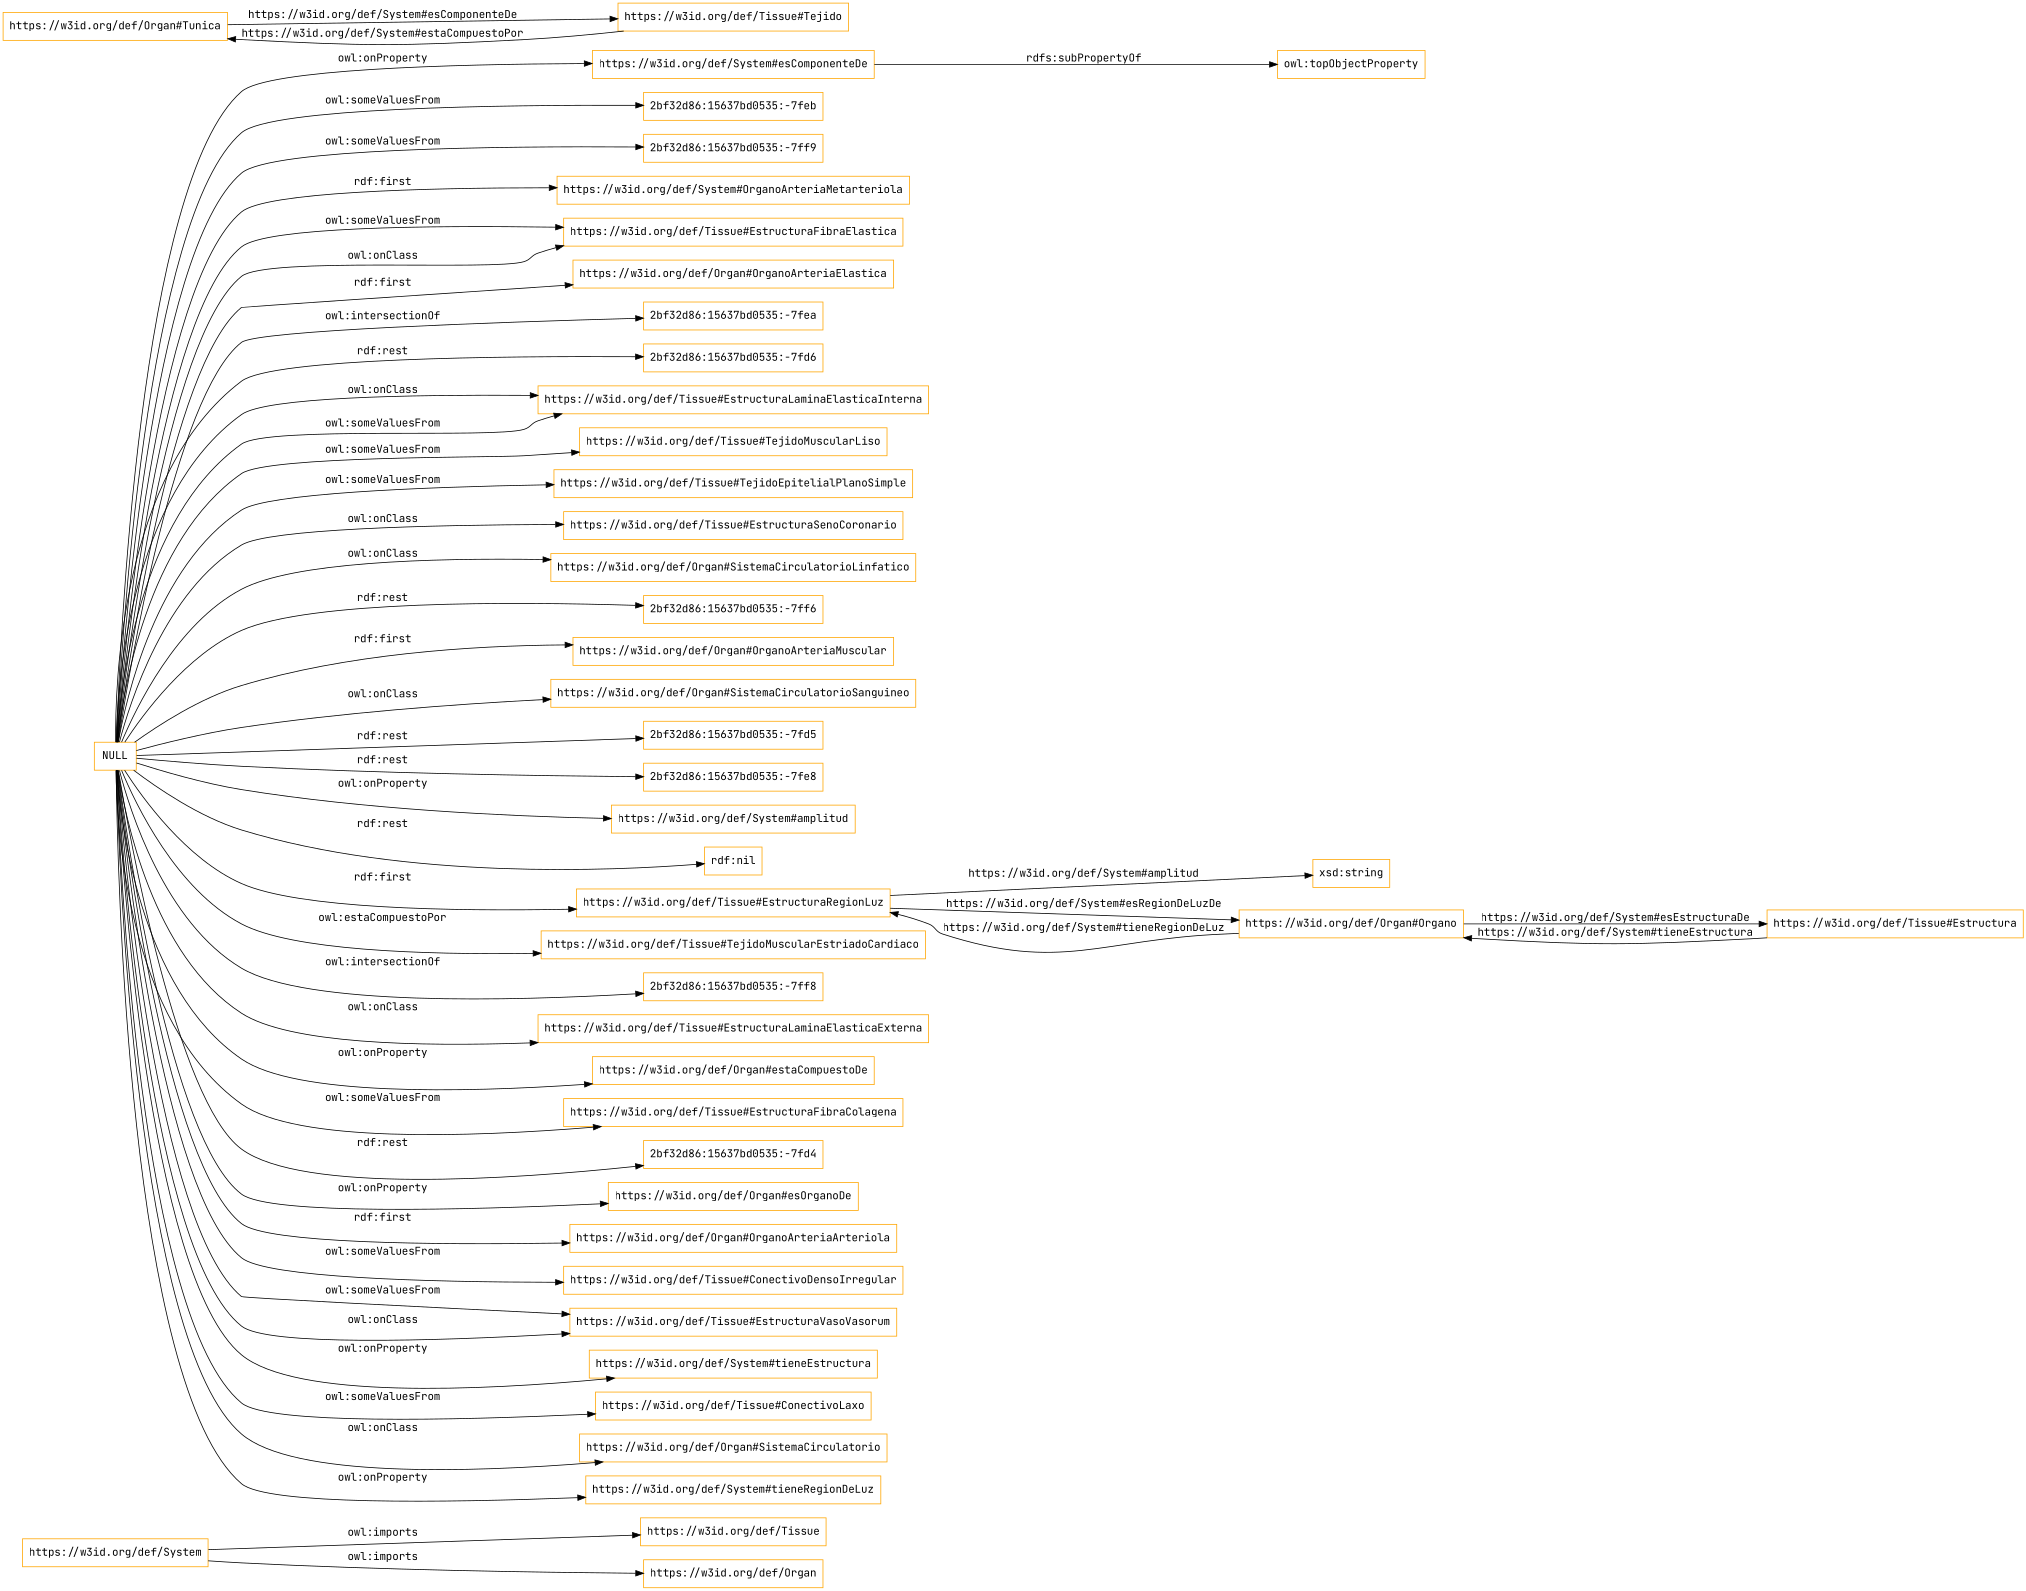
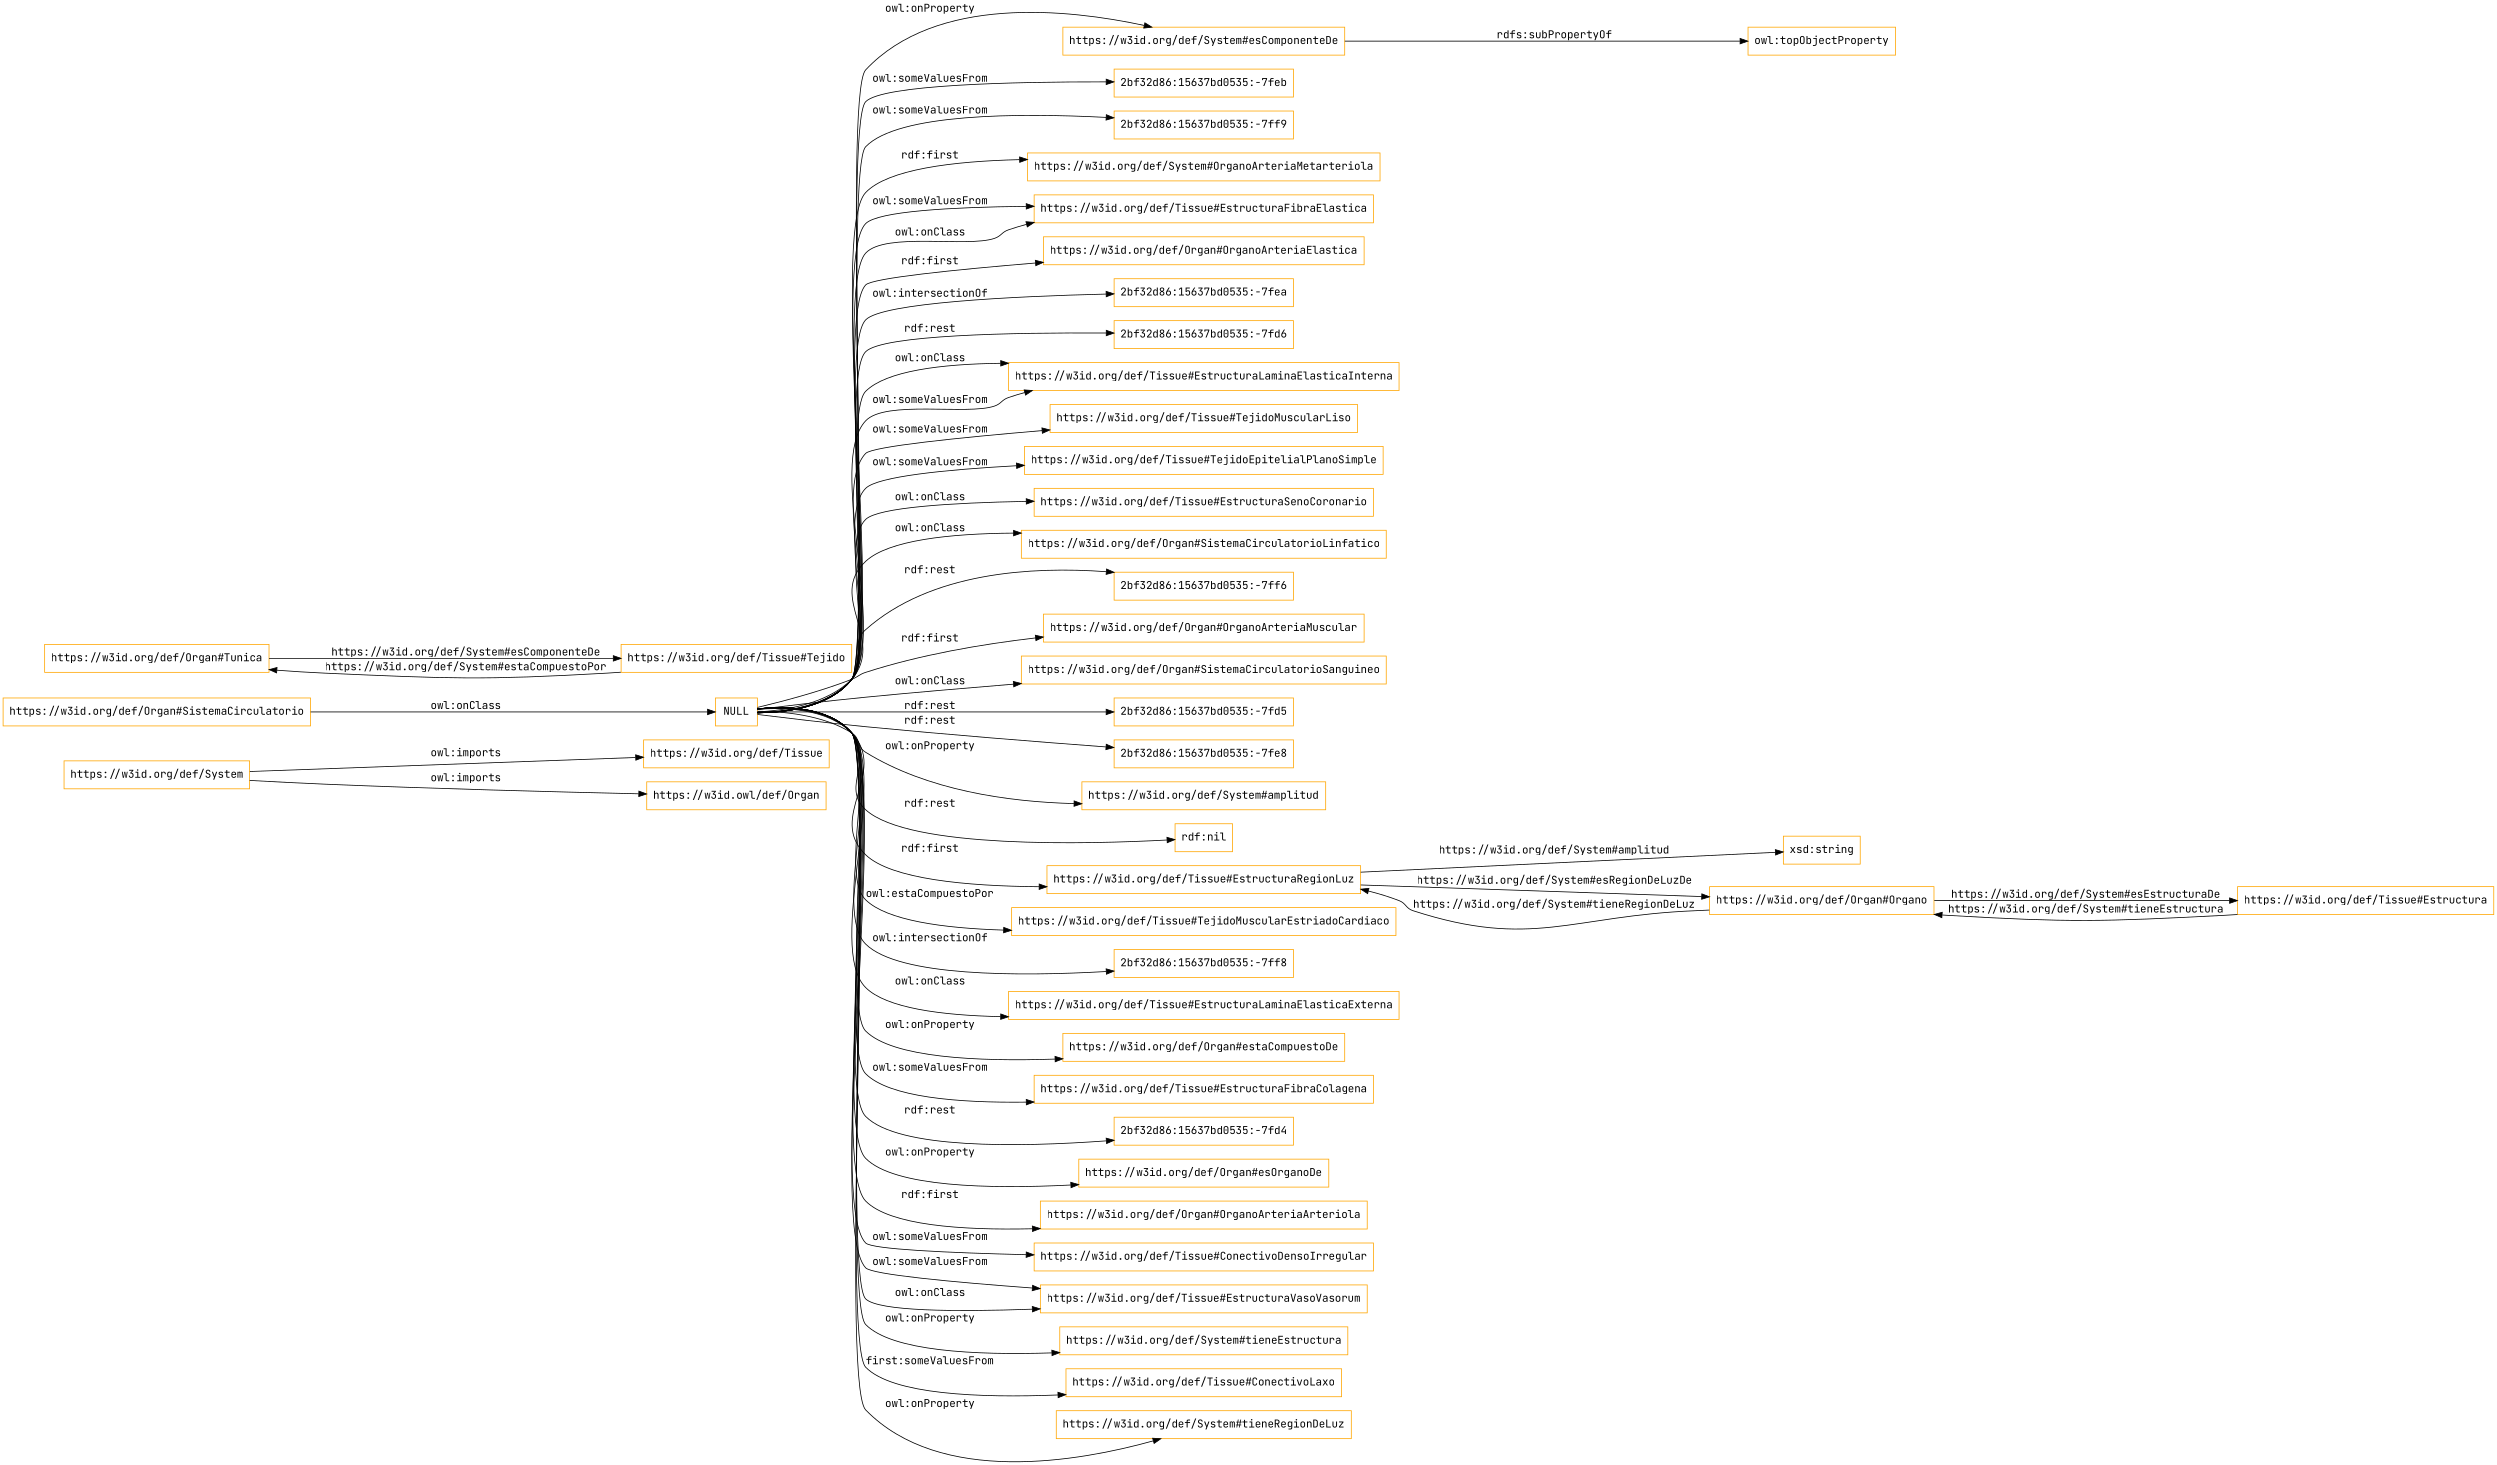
  digraph {
    fontname="JetBrains Mono"
    rankdir=LR
    node [color=orange fontname="JetBrains Mono" shape=rectangle]
    edge [fontname="JetBrains Mono"]
    "https://w3id.org/def/System"
    "https://w3id.org/def/Tissue"
-   "https://w3id.org/def/Organ"
+   "https://w3id.org/def/Organ" [label="https://w3id.owl/def/Organ"]
    "https://w3id.org/def/System#esComponenteDe"
    "owl:topObjectProperty"
    NULL
    "2bf32d86:15637bd0535:-7feb"
    "2bf32d86:15637bd0535:-7ff9"
    "https://w3id.org/def/System#OrganoArteriaMetarteriola"
    "https://w3id.org/def/Tissue#EstructuraFibraElastica"
    "https://w3id.org/def/Organ#OrganoArteriaElastica"
    "2bf32d86:15637bd0535:-7fea"
    "2bf32d86:15637bd0535:-7fd6"
    "https://w3id.org/def/Tissue#EstructuraLaminaElasticaInterna"
    "https://w3id.org/def/Tissue#TejidoMuscularLiso"
    "https://w3id.org/def/Tissue#TejidoEpitelialPlanoSimple"
    "https://w3id.org/def/Tissue#EstructuraSenoCoronario"
    "https://w3id.org/def/Organ#SistemaCirculatorioLinfatico"
    "2bf32d86:15637bd0535:-7ff6"
    "https://w3id.org/def/Organ#OrganoArteriaMuscular"
    "https://w3id.org/def/Organ#SistemaCirculatorioSanguineo"
    "2bf32d86:15637bd0535:-7fd5"
    "2bf32d86:15637bd0535:-7fe8"
    "https://w3id.org/def/System#amplitud"
    "rdf:nil"
    "https://w3id.org/def/Tissue#EstructuraRegionLuz"
    "https://w3id.org/def/Tissue#TejidoMuscularEstriadoCardiaco"
    "2bf32d86:15637bd0535:-7ff8"
    "https://w3id.org/def/Tissue#EstructuraLaminaElasticaExterna"
    "https://w3id.org/def/Organ#estaCompuestoDe"
    "https://w3id.org/def/Tissue#EstructuraFibraColagena"
    "2bf32d86:15637bd0535:-7fd4"
    "https://w3id.org/def/Organ#esOrganoDe"
    "https://w3id.org/def/Organ#OrganoArteriaArteriola"
    "https://w3id.org/def/Tissue#ConectivoDensoIrregular"
    "https://w3id.org/def/Tissue#EstructuraVasoVasorum"
    "https://w3id.org/def/System#tieneEstructura"
    "https://w3id.org/def/Tissue#ConectivoLaxo"
    "https://w3id.org/def/Organ#SistemaCirculatorio"
    "https://w3id.org/def/System#tieneRegionDeLuz"
    "xsd:string"
    "https://w3id.org/def/Organ#Organo"
    "https://w3id.org/def/Tissue#Estructura"
    "https://w3id.org/def/Organ#Tunica"
    "https://w3id.org/def/Tissue#Tejido"
    "https://w3id.org/def/System" -> "https://w3id.org/def/Tissue" [label="owl:imports"]
    "https://w3id.org/def/System" -> "https://w3id.org/def/Organ" [label="owl:imports"]
    "https://w3id.org/def/System#esComponenteDe" -> "owl:topObjectProperty" [label="rdfs:subPropertyOf"]
    NULL -> "https://w3id.org/def/System#esComponenteDe" [label="owl:onProperty"]
    NULL -> "2bf32d86:15637bd0535:-7feb" [label="owl:someValuesFrom"]
    NULL -> "2bf32d86:15637bd0535:-7ff9" [label="owl:someValuesFrom"]
    NULL -> "https://w3id.org/def/System#OrganoArteriaMetarteriola" [label="rdf:first"]
    NULL -> "https://w3id.org/def/Tissue#EstructuraFibraElastica" [label="owl:someValuesFrom"]
    NULL -> "https://w3id.org/def/Tissue#EstructuraFibraElastica" [label="owl:onClass"]
    NULL -> "https://w3id.org/def/Organ#OrganoArteriaElastica" [label="rdf:first"]
    NULL -> "2bf32d86:15637bd0535:-7fea" [label="owl:intersectionOf"]
    NULL -> "2bf32d86:15637bd0535:-7fd6" [label="rdf:rest"]
    NULL -> "https://w3id.org/def/Tissue#EstructuraLaminaElasticaInterna" [label="owl:onClass"]
    NULL -> "https://w3id.org/def/Tissue#EstructuraLaminaElasticaInterna" [label="owl:someValuesFrom"]
    NULL -> "https://w3id.org/def/Tissue#TejidoMuscularLiso" [label="owl:someValuesFrom"]
    NULL -> "https://w3id.org/def/Tissue#TejidoEpitelialPlanoSimple" [label="owl:someValuesFrom"]
    NULL -> "https://w3id.org/def/Tissue#EstructuraSenoCoronario" [label="owl:onClass"]
    NULL -> "https://w3id.org/def/Organ#SistemaCirculatorioLinfatico" [label="owl:onClass"]
    NULL -> "2bf32d86:15637bd0535:-7ff6" [label="rdf:rest"]
    NULL -> "https://w3id.org/def/Organ#OrganoArteriaMuscular" [label="rdf:first"]
    NULL -> "https://w3id.org/def/Organ#SistemaCirculatorioSanguineo" [label="owl:onClass"]
    NULL -> "2bf32d86:15637bd0535:-7fd5" [label="rdf:rest"]
    NULL -> "2bf32d86:15637bd0535:-7fe8" [label="rdf:rest"]
    NULL -> "https://w3id.org/def/System#amplitud" [label="owl:onProperty"]
    NULL -> "rdf:nil" [label="rdf:rest"]
    NULL -> "https://w3id.org/def/Tissue#EstructuraRegionLuz" [label="rdf:first"]
    NULL -> "https://w3id.org/def/Tissue#TejidoMuscularEstriadoCardiaco" [label="owl:estaCompuestoPor"]
    NULL -> "2bf32d86:15637bd0535:-7ff8" [label="owl:intersectionOf"]
    NULL -> "https://w3id.org/def/Tissue#EstructuraLaminaElasticaExterna" [label="owl:onClass"]
    NULL -> "https://w3id.org/def/Organ#estaCompuestoDe" [label="owl:onProperty"]
    NULL -> "https://w3id.org/def/Tissue#EstructuraFibraColagena" [label="owl:someValuesFrom"]
    NULL -> "2bf32d86:15637bd0535:-7fd4" [label="rdf:rest"]
    NULL -> "https://w3id.org/def/Organ#esOrganoDe" [label="owl:onProperty"]
    NULL -> "https://w3id.org/def/Organ#OrganoArteriaArteriola" [label="rdf:first"]
    NULL -> "https://w3id.org/def/Tissue#ConectivoDensoIrregular" [label="owl:someValuesFrom"]
    NULL -> "https://w3id.org/def/Tissue#EstructuraVasoVasorum" [label="owl:someValuesFrom"]
    NULL -> "https://w3id.org/def/Tissue#EstructuraVasoVasorum" [label="owl:onClass"]
    NULL -> "https://w3id.org/def/System#tieneEstructura" [label="owl:onProperty"]
-   NULL -> "https://w3id.org/def/Tissue#ConectivoLaxo" [label="owl:someValuesFrom"]
-   NULL -> "https://w3id.org/def/Organ#SistemaCirculatorio" [label="owl:onClass"]
+   NULL -> "https://w3id.org/def/Tissue#ConectivoLaxo" [label="first:someValuesFrom"]
+   "https://w3id.org/def/Organ#SistemaCirculatorio" -> NULL [label="owl:onClass"]
    NULL -> "https://w3id.org/def/System#tieneRegionDeLuz" [label="owl:onProperty"]
    "https://w3id.org/def/Tissue#EstructuraRegionLuz" -> "xsd:string" [label="https://w3id.org/def/System#amplitud"]
    "https://w3id.org/def/Tissue#EstructuraRegionLuz" -> "https://w3id.org/def/Organ#Organo" [label="https://w3id.org/def/System#esRegionDeLuzDe"]
    "https://w3id.org/def/Organ#Organo" -> "https://w3id.org/def/Tissue#EstructuraRegionLuz" [label="https://w3id.org/def/System#tieneRegionDeLuz"]
    "https://w3id.org/def/Organ#Organo" -> "https://w3id.org/def/Tissue#Estructura" [label="https://w3id.org/def/System#esEstructuraDe"]
    "https://w3id.org/def/Tissue#Estructura" -> "https://w3id.org/def/Organ#Organo" [label="https://w3id.org/def/System#tieneEstructura"]
    "https://w3id.org/def/Organ#Tunica" -> "https://w3id.org/def/Tissue#Tejido" [label="https://w3id.org/def/System#esComponenteDe"]
    "https://w3id.org/def/Tissue#Tejido" -> "https://w3id.org/def/Organ#Tunica" [label="https://w3id.org/def/System#estaCompuestoPor"]
  }
